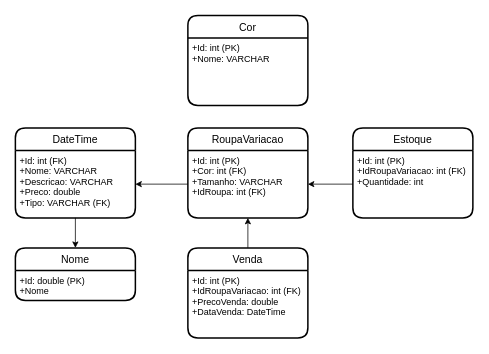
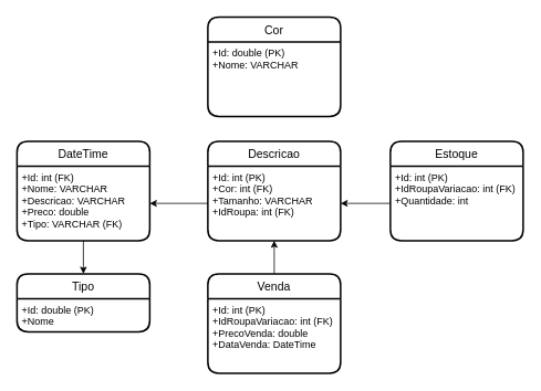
  <mxCell id="0" />
  <mxCell id="1" parent="0" />
  <mxCell id="2" value="DateTime" style="swimlane;childLayout=stackLayout;horizontal=1;startSize=30;horizontalStack=0;rounded=1;fontSize=14;fontStyle=0;strokeWidth=2;resizeParent=0;resizeLast=1;shadow=0;dashed=0;align=center;" vertex="1" parent="1"><mxGeometry x="20" y="170" width="160" height="120" as="geometry" /></mxCell>
  <mxCell id="3" value="+Id: int (FK)&#10;+Nome: VARCHAR &#10;+Descricao: VARCHAR&#10;+Preco: double&#10;+Tipo: VARCHAR (FK)&#10;" style="align=left;strokeColor=none;fillColor=none;spacingLeft=4;fontSize=12;verticalAlign=top;resizable=0;rotatable=0;part=1;" vertex="1" parent="2"><mxGeometry y="30" width="160" height="90" as="geometry" /></mxCell>
- <mxCell id="4" value="RoupaVariacao" style="swimlane;childLayout=stackLayout;horizontal=1;startSize=30;horizontalStack=0;rounded=1;fontSize=14;fontStyle=0;strokeWidth=2;resizeParent=0;resizeLast=1;shadow=0;dashed=0;align=center;" vertex="1" parent="1"><mxGeometry x="250" y="170" width="160" height="120" as="geometry" /></mxCell>
+ <mxCell id="4" value="Descricao" style="swimlane;childLayout=stackLayout;horizontal=1;startSize=30;horizontalStack=0;rounded=1;fontSize=14;fontStyle=0;strokeWidth=2;resizeParent=0;resizeLast=1;shadow=0;dashed=0;align=center;" vertex="1" parent="1"><mxGeometry x="250" y="170" width="160" height="120" as="geometry" /></mxCell>
  <mxCell id="5" value="+Id: int (PK)&#10;+Cor: int (FK)&#10;+Tamanho: VARCHAR&#10;+IdRoupa: int (FK)" style="align=left;strokeColor=none;fillColor=none;spacingLeft=4;fontSize=12;verticalAlign=top;resizable=0;rotatable=0;part=1;" vertex="1" parent="4"><mxGeometry y="30" width="160" height="90" as="geometry" /></mxCell>
  <mxCell id="6" value="" style="edgeStyle=orthogonalEdgeStyle;rounded=0;orthogonalLoop=1;jettySize=auto;html=1;" edge="1" parent="1" source="5" target="3"><mxGeometry relative="1" as="geometry" /></mxCell>
  <mxCell id="7" value="Estoque" style="swimlane;childLayout=stackLayout;horizontal=1;startSize=30;horizontalStack=0;rounded=1;fontSize=14;fontStyle=0;strokeWidth=2;resizeParent=0;resizeLast=1;shadow=0;dashed=0;align=center;" vertex="1" parent="1"><mxGeometry x="470" y="170" width="160" height="120" as="geometry" /></mxCell>
  <mxCell id="8" value="+Id: int (PK)&#10;+IdRoupaVariacao: int (FK)&#10;+Quantidade: int" style="align=left;strokeColor=none;fillColor=none;spacingLeft=4;fontSize=12;verticalAlign=top;resizable=0;rotatable=0;part=1;" vertex="1" parent="7"><mxGeometry y="30" width="160" height="90" as="geometry" /></mxCell>
  <mxCell id="9" style="edgeStyle=orthogonalEdgeStyle;rounded=0;orthogonalLoop=1;jettySize=auto;html=1;entryX=1;entryY=0.5;entryDx=0;entryDy=0;" edge="1" parent="1" source="8" target="5"><mxGeometry relative="1" as="geometry" /></mxCell>
  <mxCell id="10" style="edgeStyle=orthogonalEdgeStyle;rounded=0;orthogonalLoop=1;jettySize=auto;html=1;entryX=0.5;entryY=1;entryDx=0;entryDy=0;" edge="1" parent="1" source="11" target="5"><mxGeometry relative="1" as="geometry" /></mxCell>
  <mxCell id="11" value="Venda" style="swimlane;childLayout=stackLayout;horizontal=1;startSize=30;horizontalStack=0;rounded=1;fontSize=14;fontStyle=0;strokeWidth=2;resizeParent=0;resizeLast=1;shadow=0;dashed=0;align=center;" vertex="1" parent="1"><mxGeometry x="250" y="330" width="160" height="120" as="geometry" /></mxCell>
  <mxCell id="12" value="+Id: int (PK)&#10;+IdRoupaVariacao: int (FK)&#10;+PrecoVenda: double&#10;+DataVenda: DateTime" style="align=left;strokeColor=none;fillColor=none;spacingLeft=4;fontSize=12;verticalAlign=top;resizable=0;rotatable=0;part=1;" vertex="1" parent="11"><mxGeometry y="30" width="160" height="90" as="geometry" /></mxCell>
- <mxCell id="13" value="Nome" style="swimlane;childLayout=stackLayout;horizontal=1;startSize=30;horizontalStack=0;rounded=1;fontSize=14;fontStyle=0;strokeWidth=2;resizeParent=0;resizeLast=1;shadow=0;dashed=0;align=center;" vertex="1" parent="1"><mxGeometry x="20" y="330" width="160" height="70" as="geometry" /></mxCell>
+ <mxCell id="13" value="Tipo" style="swimlane;childLayout=stackLayout;horizontal=1;startSize=30;horizontalStack=0;rounded=1;fontSize=14;fontStyle=0;strokeWidth=2;resizeParent=0;resizeLast=1;shadow=0;dashed=0;align=center;" vertex="1" parent="1"><mxGeometry x="20" y="330" width="160" height="70" as="geometry" /></mxCell>
  <mxCell id="14" value="+Id: double (PK)&#10;+Nome" style="align=left;strokeColor=none;fillColor=none;spacingLeft=4;fontSize=12;verticalAlign=top;resizable=0;rotatable=0;part=1;" vertex="1" parent="13"><mxGeometry y="30" width="160" height="40" as="geometry" /></mxCell>
  <mxCell id="15" style="edgeStyle=orthogonalEdgeStyle;rounded=0;orthogonalLoop=1;jettySize=auto;html=1;entryX=0.5;entryY=0;entryDx=0;entryDy=0;" edge="1" parent="1" source="3" target="13"><mxGeometry relative="1" as="geometry" /></mxCell>
  <mxCell id="16" value="Cor" style="swimlane;childLayout=stackLayout;horizontal=1;startSize=30;horizontalStack=0;rounded=1;fontSize=14;fontStyle=0;strokeWidth=2;resizeParent=0;resizeLast=1;shadow=0;dashed=0;align=center;" vertex="1" parent="1"><mxGeometry x="250" y="20" width="160" height="120" as="geometry" /></mxCell>
- <mxCell id="17" value="+Id: int (PK)&#10;+Nome: VARCHAR " style="align=left;strokeColor=none;fillColor=none;spacingLeft=4;fontSize=12;verticalAlign=top;resizable=0;rotatable=0;part=1;" vertex="1" parent="16"><mxGeometry y="30" width="160" height="90" as="geometry" /></mxCell>
+ <mxCell id="17" value="+Id: double (PK)&#10;+Nome: VARCHAR " style="align=left;strokeColor=none;fillColor=none;spacingLeft=4;fontSize=12;verticalAlign=top;resizable=0;rotatable=0;part=1;" vertex="1" parent="16"><mxGeometry y="30" width="160" height="90" as="geometry" /></mxCell>
